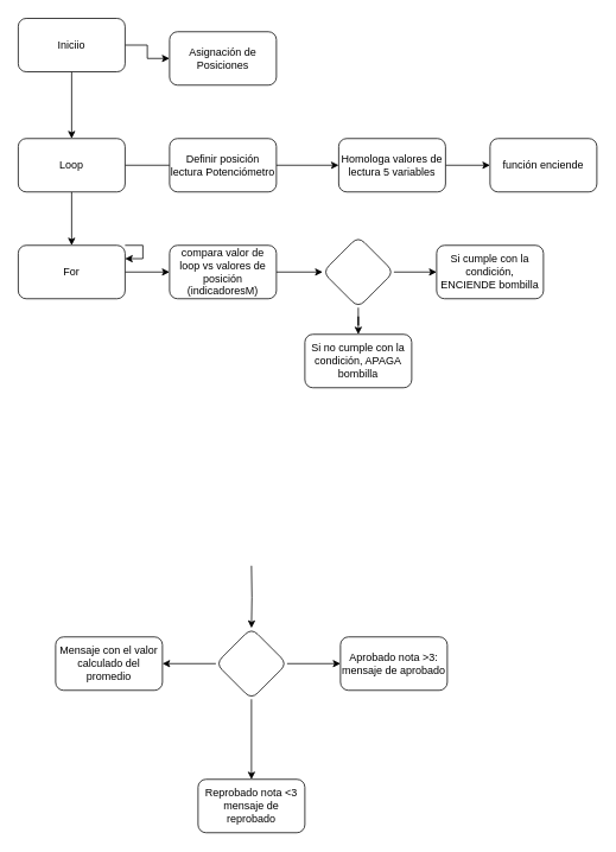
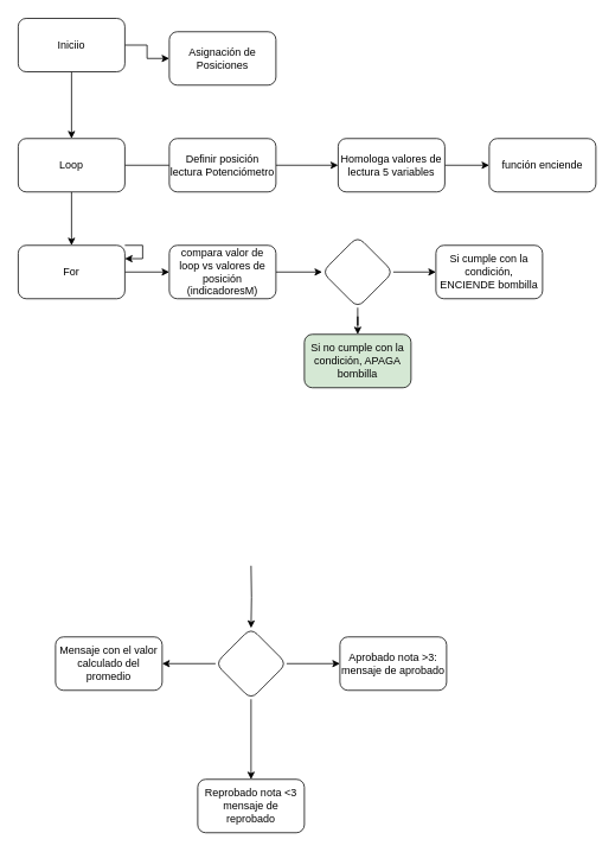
  <mxCell id="0" />
  <mxCell id="1" parent="0" />
  <mxCell id="2" value="" style="edgeStyle=orthogonalEdgeStyle;rounded=0;orthogonalLoop=1;jettySize=auto;html=1;" edge="1" parent="1" source="4" target="17"><mxGeometry relative="1" as="geometry" /></mxCell>
  <mxCell id="3" style="edgeStyle=orthogonalEdgeStyle;rounded=0;orthogonalLoop=1;jettySize=auto;html=1;entryX=0.5;entryY=0;entryDx=0;entryDy=0;" edge="1" parent="1" source="4" target="8"><mxGeometry relative="1" as="geometry" /></mxCell>
  <mxCell id="4" value="Iniciio" style="rounded=1;whiteSpace=wrap;html=1;" parent="1" vertex="1"><mxGeometry x="20" y="20" width="120" height="60" as="geometry" /></mxCell>
  <mxCell id="5" style="edgeStyle=orthogonalEdgeStyle;rounded=0;orthogonalLoop=1;jettySize=auto;html=1;entryX=1;entryY=0.25;entryDx=0;entryDy=0;exitX=1;exitY=0;exitDx=0;exitDy=0;" parent="1" source="24" target="24" edge="1"><mxGeometry relative="1" as="geometry"><mxPoint x="561" y="565" as="targetPoint" /><Array as="points"><mxPoint x="160" y="275" /><mxPoint x="160" y="290" /></Array></mxGeometry></mxCell>
  <mxCell id="6" value="" style="edgeStyle=orthogonalEdgeStyle;rounded=0;orthogonalLoop=1;jettySize=auto;html=1;endArrow=none;" edge="1" parent="1" source="8" target="19"><mxGeometry relative="1" as="geometry" /></mxCell>
  <mxCell id="7" style="edgeStyle=orthogonalEdgeStyle;rounded=0;orthogonalLoop=1;jettySize=auto;html=1;entryX=0.5;entryY=0;entryDx=0;entryDy=0;" edge="1" parent="1" source="8" target="24"><mxGeometry relative="1" as="geometry" /></mxCell>
  <mxCell id="8" value="Loop" style="whiteSpace=wrap;html=1;rounded=1;" parent="1" vertex="1"><mxGeometry x="20" y="155" width="120" height="60" as="geometry" /></mxCell>
  <mxCell id="9" value="" style="edgeStyle=orthogonalEdgeStyle;rounded=0;orthogonalLoop=1;jettySize=auto;html=1;" parent="1" target="13" edge="1"><mxGeometry relative="1" as="geometry"><mxPoint x="282" y="635" as="sourcePoint" /></mxGeometry></mxCell>
  <mxCell id="10" value="" style="edgeStyle=orthogonalEdgeStyle;rounded=0;orthogonalLoop=1;jettySize=auto;html=1;" parent="1" source="13" target="14" edge="1"><mxGeometry relative="1" as="geometry" /></mxCell>
  <mxCell id="11" value="" style="edgeStyle=orthogonalEdgeStyle;rounded=0;orthogonalLoop=1;jettySize=auto;html=1;" parent="1" source="13" target="15" edge="1"><mxGeometry relative="1" as="geometry" /></mxCell>
  <mxCell id="12" value="" style="edgeStyle=orthogonalEdgeStyle;rounded=0;orthogonalLoop=1;jettySize=auto;html=1;" parent="1" source="13" target="16" edge="1"><mxGeometry relative="1" as="geometry" /></mxCell>
  <mxCell id="13" value="" style="rhombus;whiteSpace=wrap;html=1;rounded=1;" parent="1" vertex="1"><mxGeometry x="242" y="705" width="80" height="80" as="geometry" /></mxCell>
  <mxCell id="14" value="Aprobado nota &amp;gt;3: mensaje de aprobado" style="whiteSpace=wrap;html=1;rounded=1;" parent="1" vertex="1"><mxGeometry x="382" y="715" width="120" height="60" as="geometry" /></mxCell>
  <mxCell id="15" value="Reprobado nota &amp;lt;3 mensaje de reprobado" style="whiteSpace=wrap;html=1;rounded=1;" parent="1" vertex="1"><mxGeometry x="222" y="875" width="120" height="60" as="geometry" /></mxCell>
  <mxCell id="16" value="Mensaje con el valor calculado del promedio&lt;br&gt;" style="whiteSpace=wrap;html=1;rounded=1;" parent="1" vertex="1"><mxGeometry x="62" y="715" width="120" height="60" as="geometry" /></mxCell>
  <mxCell id="17" value="Asignación de Posiciones" style="rounded=1;whiteSpace=wrap;html=1;" vertex="1" parent="1"><mxGeometry x="190" y="35" width="120" height="60" as="geometry" /></mxCell>
  <mxCell id="18" value="" style="edgeStyle=orthogonalEdgeStyle;rounded=0;orthogonalLoop=1;jettySize=auto;html=1;" edge="1" parent="1" source="19" target="21"><mxGeometry relative="1" as="geometry" /></mxCell>
  <mxCell id="19" value="&lt;span&gt;Definir posición lectura Potenciómetro&lt;/span&gt;" style="whiteSpace=wrap;html=1;rounded=1;" vertex="1" parent="1"><mxGeometry x="190" y="155" width="120" height="60" as="geometry" /></mxCell>
  <mxCell id="20" value="" style="edgeStyle=orthogonalEdgeStyle;rounded=0;orthogonalLoop=1;jettySize=auto;html=1;" edge="1" parent="1" source="21" target="22"><mxGeometry relative="1" as="geometry" /></mxCell>
  <mxCell id="21" value="Homologa valores de lectura 5 variables" style="whiteSpace=wrap;html=1;rounded=1;" vertex="1" parent="1"><mxGeometry x="380" y="155" width="120" height="60" as="geometry" /></mxCell>
  <mxCell id="22" value="función enciende" style="whiteSpace=wrap;html=1;rounded=1;" vertex="1" parent="1"><mxGeometry x="550" y="155" width="120" height="60" as="geometry" /></mxCell>
  <mxCell id="23" value="" style="edgeStyle=orthogonalEdgeStyle;rounded=0;orthogonalLoop=1;jettySize=auto;html=1;" edge="1" parent="1" source="24" target="26"><mxGeometry relative="1" as="geometry" /></mxCell>
  <mxCell id="24" value="For" style="whiteSpace=wrap;html=1;rounded=1;" vertex="1" parent="1"><mxGeometry x="20" y="275" width="120" height="60" as="geometry" /></mxCell>
  <mxCell id="25" value="" style="edgeStyle=orthogonalEdgeStyle;rounded=0;orthogonalLoop=1;jettySize=auto;html=1;" edge="1" parent="1" source="26" target="30"><mxGeometry relative="1" as="geometry" /></mxCell>
  <mxCell id="26" value="compara valor de loop vs valores de posición (indicadoresM)" style="whiteSpace=wrap;html=1;rounded=1;" vertex="1" parent="1"><mxGeometry x="190" y="275" width="120" height="60" as="geometry" /></mxCell>
  <mxCell id="27" value="Si cumple con la condición, ENCIENDE bombilla" style="whiteSpace=wrap;html=1;rounded=1;" vertex="1" parent="1"><mxGeometry x="490" y="275" width="120" height="60" as="geometry" /></mxCell>
  <mxCell id="28" value="" style="edgeStyle=orthogonalEdgeStyle;rounded=0;orthogonalLoop=1;jettySize=auto;html=1;" edge="1" parent="1" source="30" target="31"><mxGeometry relative="1" as="geometry" /></mxCell>
  <mxCell id="29" value="" style="edgeStyle=orthogonalEdgeStyle;rounded=0;orthogonalLoop=1;jettySize=auto;html=1;" edge="1" parent="1" source="30" target="27"><mxGeometry relative="1" as="geometry" /></mxCell>
  <mxCell id="30" value="" style="rhombus;whiteSpace=wrap;html=1;rounded=1;" vertex="1" parent="1"><mxGeometry x="362" y="265" width="80" height="80" as="geometry" /></mxCell>
- <mxCell id="31" value="&lt;span&gt;Si no cumple con la condición, APAGA bombilla&lt;/span&gt;" style="whiteSpace=wrap;html=1;rounded=1;" vertex="1" parent="1"><mxGeometry x="342" y="375" width="120" height="60" as="geometry" /></mxCell>
+ <mxCell id="31" value="&lt;span&gt;Si no cumple con la condición, APAGA bombilla&lt;/span&gt;" style="whiteSpace=wrap;html=1;rounded=1;fillColor=#d5e8d4;" vertex="1" parent="1"><mxGeometry x="342" y="375" width="120" height="60" as="geometry" /></mxCell>
